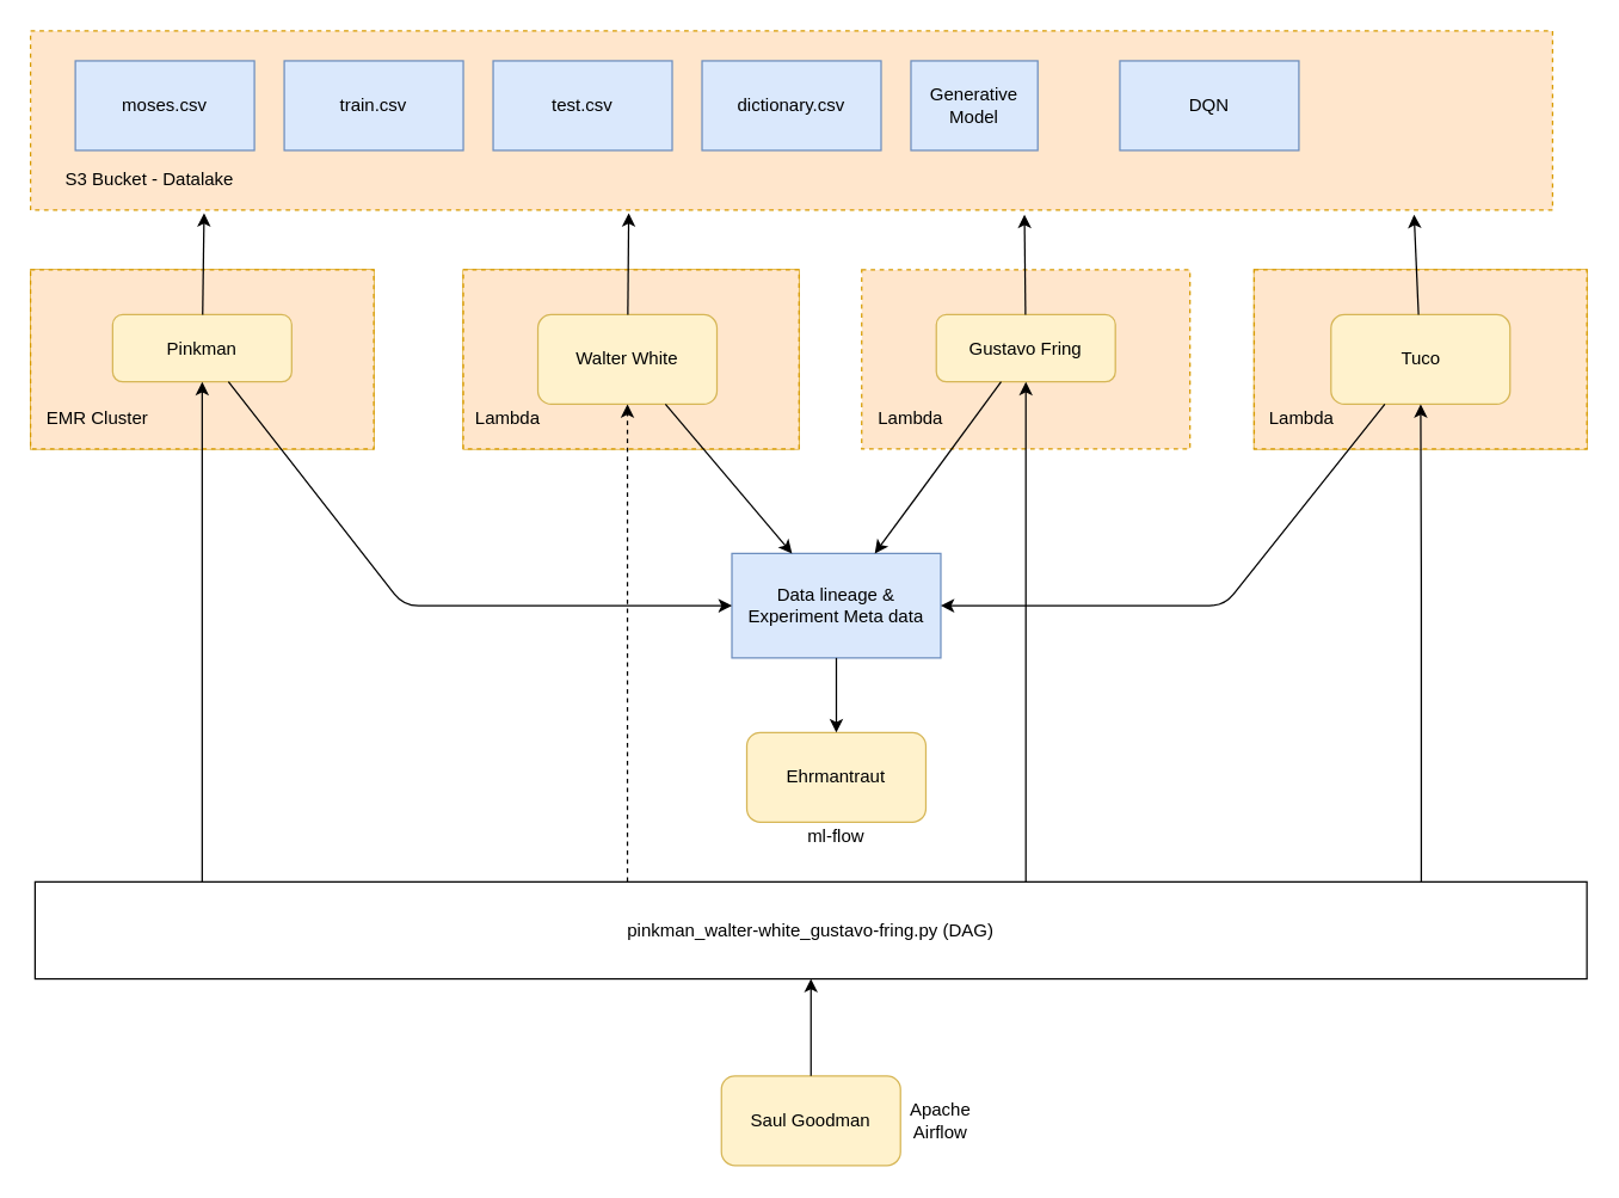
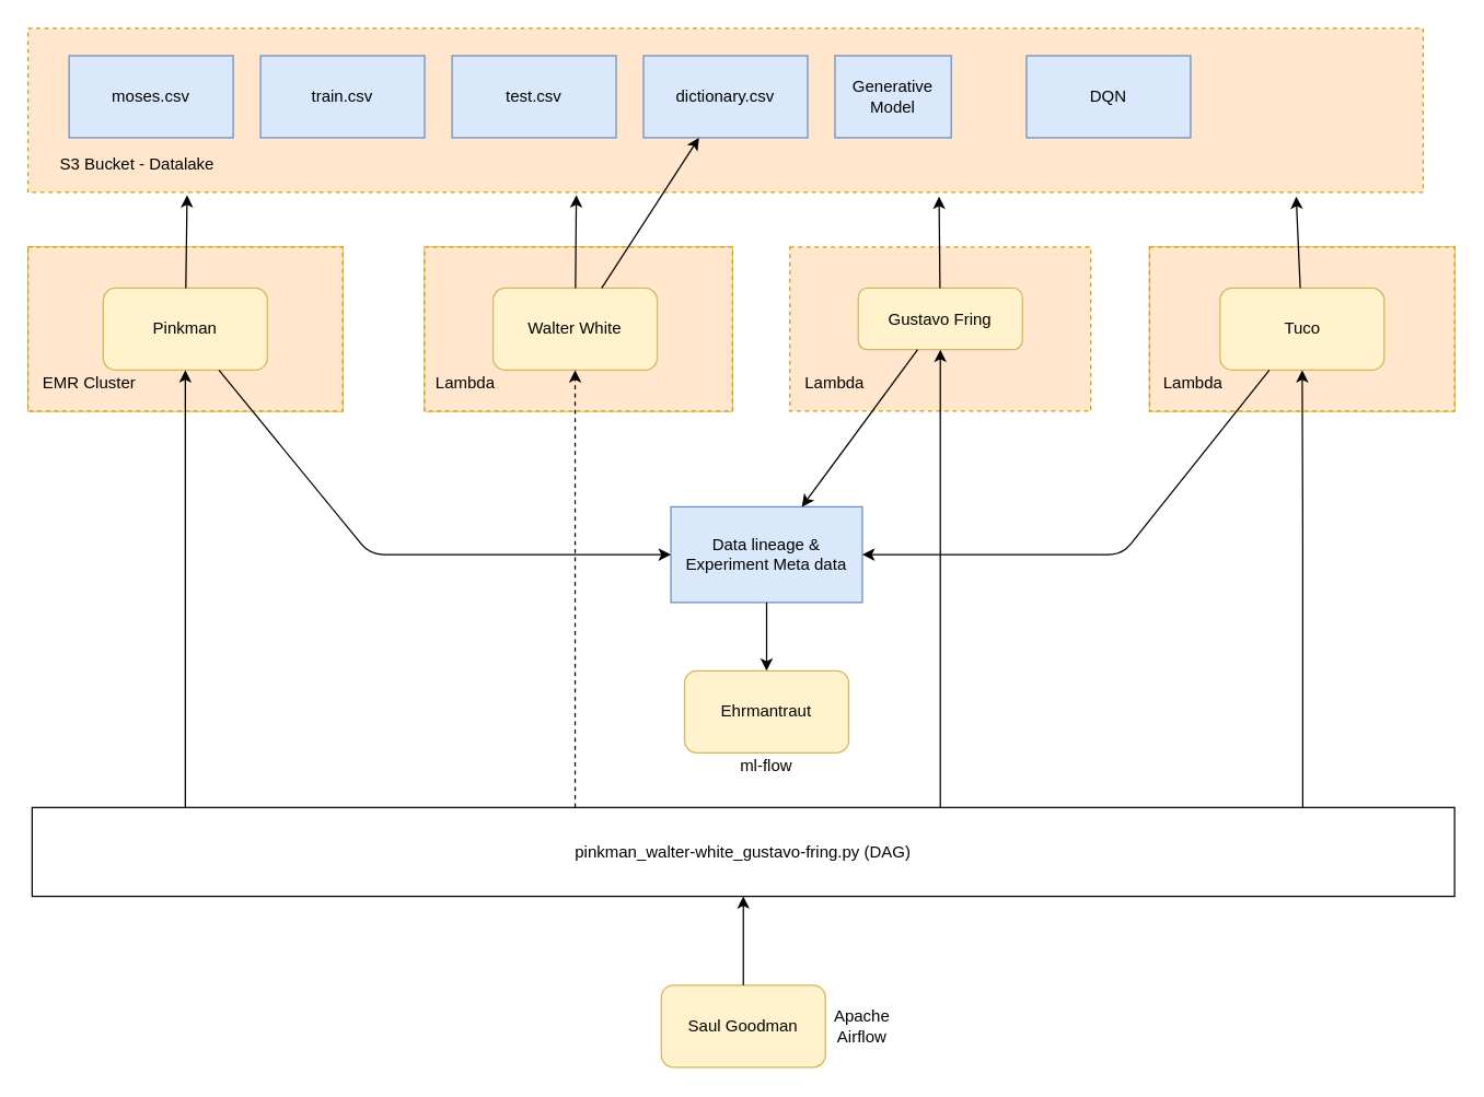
  <mxCell id="0" />
  <mxCell id="1" parent="0" />
  <mxCell id="2" value="" style="rounded=0;whiteSpace=wrap;html=1;strokeColor=#d79b00;dashed=1;fillColor=#ffe6cc;" vertex="1" parent="1"><mxGeometry x="20" y="20" width="1020" height="120" as="geometry" /></mxCell>
  <mxCell id="3" value="Ehrmantraut" style="rounded=1;whiteSpace=wrap;html=1;fillColor=#fff2cc;strokeColor=#d6b656;" vertex="1" parent="1"><mxGeometry x="500" y="490" width="120" height="60" as="geometry" /></mxCell>
  <mxCell id="4" value="Saul Goodman" style="rounded=1;whiteSpace=wrap;html=1;fillColor=#fff2cc;strokeColor=#d6b656;" vertex="1" parent="1"><mxGeometry x="483" y="720" width="120" height="60" as="geometry" /></mxCell>
  <mxCell id="5" value="Data lineage &amp;amp; Experiment Meta data" style="rounded=0;whiteSpace=wrap;html=1;fillColor=#dae8fc;strokeColor=#6c8ebf;" vertex="1" parent="1"><mxGeometry x="490" y="370" width="140" height="70" as="geometry" /></mxCell>
  <mxCell id="6" value="" style="endArrow=classic;html=1;" edge="1" parent="1" source="5" target="3"><mxGeometry width="50" height="50" relative="1" as="geometry"><mxPoint x="470" y="125" as="sourcePoint" /><mxPoint x="520" y="75" as="targetPoint" /></mxGeometry></mxCell>
  <mxCell id="7" value="" style="endArrow=classic;html=1;" edge="1" parent="1" source="4" target="11"><mxGeometry width="50" height="50" relative="1" as="geometry"><mxPoint x="233" y="817.5" as="sourcePoint" /><mxPoint x="283" y="767.5" as="targetPoint" /></mxGeometry></mxCell>
  <mxCell id="8" value="train.csv" style="rounded=0;whiteSpace=wrap;html=1;fillColor=#dae8fc;strokeColor=#6c8ebf;" vertex="1" parent="1"><mxGeometry x="190" y="40" width="120" height="60" as="geometry" /></mxCell>
  <mxCell id="9" value="test.csv" style="rounded=0;whiteSpace=wrap;html=1;fillColor=#dae8fc;strokeColor=#6c8ebf;" vertex="1" parent="1"><mxGeometry x="330" y="40" width="120" height="60" as="geometry" /></mxCell>
  <mxCell id="10" value="dictionary.csv" style="rounded=0;whiteSpace=wrap;html=1;fillColor=#dae8fc;strokeColor=#6c8ebf;" vertex="1" parent="1"><mxGeometry x="470" y="40" width="120" height="60" as="geometry" /></mxCell>
  <mxCell id="11" value="pinkman_walter-white_gustavo-fring.py (DAG)" style="rounded=0;whiteSpace=wrap;html=1;" vertex="1" parent="1"><mxGeometry x="23" y="590" width="1040" height="65" as="geometry" /></mxCell>
  <mxCell id="12" value="moses.csv" style="rounded=0;whiteSpace=wrap;html=1;fillColor=#dae8fc;strokeColor=#6c8ebf;" vertex="1" parent="1"><mxGeometry x="50" y="40" width="120" height="60" as="geometry" /></mxCell>
  <mxCell id="13" value="Generative Model" style="rounded=0;whiteSpace=wrap;html=1;fillColor=#dae8fc;strokeColor=#6c8ebf;" vertex="1" parent="1"><mxGeometry x="610" y="40" width="85" height="60" as="geometry" /></mxCell>
  <mxCell id="14" value="DQN" style="rounded=0;whiteSpace=wrap;html=1;fillColor=#dae8fc;strokeColor=#6c8ebf;" vertex="1" parent="1"><mxGeometry x="750" y="40" width="120" height="60" as="geometry" /></mxCell>
  <mxCell id="15" value="" style="group;fillColor=#ffe6cc;strokeColor=#d79b00;" vertex="1" connectable="0" parent="1"><mxGeometry x="20" y="180" width="230" height="120" as="geometry" /></mxCell>
  <mxCell id="16" value="" style="rounded=0;whiteSpace=wrap;html=1;dashed=1;fillColor=#ffe6cc;strokeColor=#d79b00;" vertex="1" parent="15"><mxGeometry width="230" height="120" as="geometry" /></mxCell>
- <mxCell id="17" value="Pinkman" style="rounded=1;whiteSpace=wrap;html=1;fillColor=#fff2cc;strokeColor=#d6b656;" vertex="1" parent="15"><mxGeometry x="55" y="30" width="120" height="45" as="geometry" /></mxCell>
+ <mxCell id="17" value="Pinkman" style="rounded=1;whiteSpace=wrap;html=1;fillColor=#fff2cc;strokeColor=#d6b656;" vertex="1" parent="15"><mxGeometry x="55" y="30" width="120" height="60" as="geometry" /></mxCell>
  <mxCell id="18" value="EMR Cluster" style="text;html=1;strokeColor=none;fillColor=none;align=center;verticalAlign=middle;whiteSpace=wrap;rounded=0;dashed=1;" vertex="1" parent="15"><mxGeometry y="90" width="90" height="20" as="geometry" /></mxCell>
  <mxCell id="19" value="" style="group;fillColor=#ffe6cc;strokeColor=#d79b00;" vertex="1" connectable="0" parent="1"><mxGeometry x="310" y="180" width="225" height="120" as="geometry" /></mxCell>
  <mxCell id="20" value="" style="rounded=0;whiteSpace=wrap;html=1;dashed=1;fillColor=#ffe6cc;strokeColor=#d79b00;" vertex="1" parent="19"><mxGeometry width="225" height="120" as="geometry" /></mxCell>
  <mxCell id="21" value="Walter White" style="rounded=1;whiteSpace=wrap;html=1;fillColor=#fff2cc;strokeColor=#d6b656;" vertex="1" parent="19"><mxGeometry x="50" y="30" width="120" height="60" as="geometry" /></mxCell>
  <mxCell id="22" value="Lambda" style="text;html=1;strokeColor=none;fillColor=none;align=center;verticalAlign=middle;whiteSpace=wrap;rounded=0;dashed=1;" vertex="1" parent="19"><mxGeometry x="10" y="90" width="40" height="20" as="geometry" /></mxCell>
  <mxCell id="23" value="" style="group" vertex="1" connectable="0" parent="1"><mxGeometry x="577" y="180" width="220" height="120" as="geometry" /></mxCell>
  <mxCell id="24" value="" style="rounded=0;whiteSpace=wrap;html=1;dashed=1;fillColor=#ffe6cc;strokeColor=#d79b00;" vertex="1" parent="23"><mxGeometry width="220" height="120" as="geometry" /></mxCell>
  <mxCell id="25" value="Gustavo Fring" style="rounded=1;whiteSpace=wrap;html=1;fillColor=#fff2cc;strokeColor=#d6b656;" vertex="1" parent="23"><mxGeometry x="50" y="30" width="120" height="45" as="geometry" /></mxCell>
  <mxCell id="26" value="Lambda" style="text;html=1;strokeColor=none;fillColor=none;align=center;verticalAlign=middle;whiteSpace=wrap;rounded=0;dashed=1;" vertex="1" parent="23"><mxGeometry x="13" y="90" width="40" height="20" as="geometry" /></mxCell>
  <mxCell id="27" value="" style="group;fillColor=#ffe6cc;strokeColor=#d79b00;" vertex="1" connectable="0" parent="1"><mxGeometry x="840" y="180" width="223" height="120" as="geometry" /></mxCell>
  <mxCell id="28" value="" style="rounded=0;whiteSpace=wrap;html=1;dashed=1;fillColor=#ffe6cc;strokeColor=#d79b00;" vertex="1" parent="27"><mxGeometry width="223" height="120" as="geometry" /></mxCell>
  <mxCell id="29" value="Tuco" style="rounded=1;whiteSpace=wrap;html=1;fillColor=#fff2cc;strokeColor=#d6b656;" vertex="1" parent="27"><mxGeometry x="51.5" y="30" width="120" height="60" as="geometry" /></mxCell>
  <mxCell id="30" value="Lambda" style="text;html=1;strokeColor=none;fillColor=none;align=center;verticalAlign=middle;whiteSpace=wrap;rounded=0;dashed=1;" vertex="1" parent="27"><mxGeometry x="11.5" y="90" width="40" height="20" as="geometry" /></mxCell>
  <mxCell id="31" value="S3 Bucket - Datalake" style="text;html=1;strokeColor=none;fillColor=none;align=center;verticalAlign=middle;whiteSpace=wrap;rounded=0;dashed=1;" vertex="1" parent="1"><mxGeometry x="30" y="110" width="140" height="20" as="geometry" /></mxCell>
  <mxCell id="32" value="" style="endArrow=classic;html=1;" edge="1" parent="1" source="11" target="17"><mxGeometry width="50" height="50" relative="1" as="geometry"><mxPoint x="130" y="385" as="sourcePoint" /><mxPoint x="140" y="330" as="targetPoint" /><Array as="points"><mxPoint x="135" y="590" /><mxPoint x="135" y="390" /></Array></mxGeometry></mxCell>
  <mxCell id="33" value="" style="endArrow=classic;html=1;dashed=1;" edge="1" parent="1" source="11" target="21"><mxGeometry width="50" height="50" relative="1" as="geometry"><mxPoint x="370" y="590" as="sourcePoint" /><mxPoint x="420" y="540" as="targetPoint" /><Array as="points"><mxPoint x="420" y="590" /><mxPoint x="420" y="390" /></Array></mxGeometry></mxCell>
  <mxCell id="34" value="" style="endArrow=classic;html=1;" edge="1" parent="1" source="11" target="25"><mxGeometry width="50" height="50" relative="1" as="geometry"><mxPoint x="340" y="370" as="sourcePoint" /><mxPoint x="390" y="320" as="targetPoint" /><Array as="points"><mxPoint x="687" y="590" /><mxPoint x="687" y="390" /></Array></mxGeometry></mxCell>
  <mxCell id="35" value="" style="endArrow=classic;html=1;" edge="1" parent="1" source="11" target="29"><mxGeometry width="50" height="50" relative="1" as="geometry"><mxPoint x="750" y="370" as="sourcePoint" /><mxPoint x="800" y="320" as="targetPoint" /><Array as="points"><mxPoint x="952" y="590" /><mxPoint x="952" y="390" /></Array></mxGeometry></mxCell>
  <mxCell id="36" value="" style="endArrow=classic;html=1;entryX=0.114;entryY=1.017;entryDx=0;entryDy=0;entryPerimeter=0;" edge="1" parent="1" source="17" target="2"><mxGeometry width="50" height="50" relative="1" as="geometry"><mxPoint x="160" y="590" as="sourcePoint" /><mxPoint x="210" y="540" as="targetPoint" /></mxGeometry></mxCell>
  <mxCell id="37" value="" style="endArrow=classic;html=1;entryX=0.393;entryY=1.017;entryDx=0;entryDy=0;entryPerimeter=0;" edge="1" parent="1" source="21" target="2"><mxGeometry width="50" height="50" relative="1" as="geometry"><mxPoint x="240" y="360" as="sourcePoint" /><mxPoint x="420" y="150" as="targetPoint" /></mxGeometry></mxCell>
  <mxCell id="38" value="" style="endArrow=classic;html=1;entryX=0.653;entryY=1.025;entryDx=0;entryDy=0;entryPerimeter=0;" edge="1" parent="1" source="25" target="2"><mxGeometry width="50" height="50" relative="1" as="geometry"><mxPoint x="370" y="580" as="sourcePoint" /><mxPoint x="420" y="530" as="targetPoint" /></mxGeometry></mxCell>
  <mxCell id="39" value="" style="endArrow=classic;html=1;entryX=0.909;entryY=1.025;entryDx=0;entryDy=0;entryPerimeter=0;" edge="1" parent="1" source="29" target="2"><mxGeometry width="50" height="50" relative="1" as="geometry"><mxPoint x="300" y="590" as="sourcePoint" /><mxPoint x="350" y="540" as="targetPoint" /></mxGeometry></mxCell>
  <mxCell id="40" value="" style="endArrow=classic;html=1;" edge="1" parent="1" source="17" target="5"><mxGeometry width="50" height="50" relative="1" as="geometry"><mxPoint x="230" y="440" as="sourcePoint" /><mxPoint x="280" y="390" as="targetPoint" /><Array as="points"><mxPoint x="270" y="405" /></Array></mxGeometry></mxCell>
- <mxCell id="41" value="" style="endArrow=classic;html=1;" edge="1" parent="1" source="21" target="5"><mxGeometry width="50" height="50" relative="1" as="geometry"><mxPoint x="340" y="490" as="sourcePoint" /><mxPoint x="390" y="440" as="targetPoint" /></mxGeometry></mxCell>
+ <mxCell id="41" value="" style="endArrow=classic;html=1;" edge="1" parent="1" source="21" target="10"><mxGeometry width="50" height="50" relative="1" as="geometry"><mxPoint x="340" y="490" as="sourcePoint" /><mxPoint x="390" y="440" as="targetPoint" /></mxGeometry></mxCell>
  <mxCell id="42" value="" style="endArrow=classic;html=1;" edge="1" parent="1" source="25" target="5"><mxGeometry width="50" height="50" relative="1" as="geometry"><mxPoint x="770" y="410" as="sourcePoint" /><mxPoint x="820" y="360" as="targetPoint" /></mxGeometry></mxCell>
  <mxCell id="43" value="" style="endArrow=classic;html=1;" edge="1" parent="1" source="29" target="5"><mxGeometry width="50" height="50" relative="1" as="geometry"><mxPoint x="830" y="420" as="sourcePoint" /><mxPoint x="880" y="370" as="targetPoint" /><Array as="points"><mxPoint x="820" y="405" /></Array></mxGeometry></mxCell>
  <mxCell id="44" value="Apache Airflow" style="text;html=1;strokeColor=none;fillColor=none;align=center;verticalAlign=middle;whiteSpace=wrap;rounded=0;dashed=1;" vertex="1" parent="1"><mxGeometry x="610" y="740" width="40" height="20" as="geometry" /></mxCell>
  <mxCell id="45" value="ml-flow" style="text;html=1;strokeColor=none;fillColor=none;align=center;verticalAlign=middle;whiteSpace=wrap;rounded=0;dashed=1;" vertex="1" parent="1"><mxGeometry x="535" y="550" width="50" height="20" as="geometry" /></mxCell>
